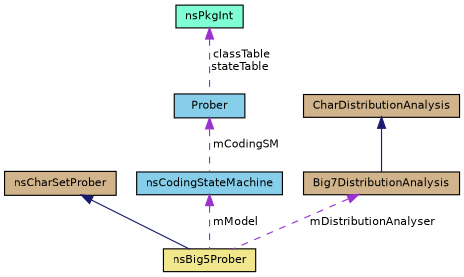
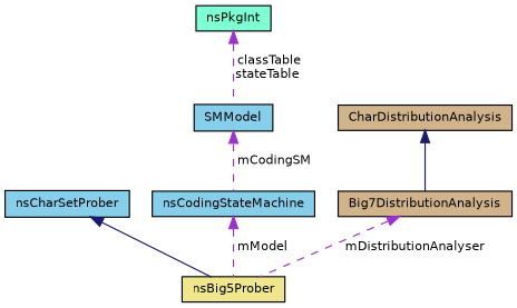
  digraph {
    node [color=black fillcolor=tan fontname=Helvetica fontsize=10 shape=record style=filled]
    edge [color=darkorchid3 dir=back fontname=Helvetica fontsize=10 labelfontname=Helvetica labelfontsize=10 style=dashed]
    n1 [fillcolor=khaki fontcolor=black height=0.2 label=nsBig5Prober width=0.4]
-   n2 [height=0.2 label=nsCharSetProber width=0.4]
+   n2 [fillcolor=skyblue height=0.2 label=nsCharSetProber width=0.4]
    n3 [fillcolor=skyblue height=0.2 label=nsCodingStateMachine width=0.4]
-   n4 [fillcolor=skyblue height=0.2 label=Prober width=0.4]
+   n4 [fillcolor=skyblue height=0.2 label=SMModel width=0.4]
    n5 [fillcolor=aquamarine height=0.2 label=nsPkgInt width=0.4]
    n6 [height=0.2 label=Big7DistributionAnalysis width=0.4]
    n7 [height=0.2 label=CharDistributionAnalysis width=0.4]
    n2 -> n1 [color=midnightblue style=solid]
    n3 -> n1 [label=" mModel"]
    n4 -> n3 [label=" mCodingSM"]
    n5 -> n4 [label=" classTable\nstateTable"]
    n6 -> n1 [label=" mDistributionAnalyser"]
    n7 -> n6 [color=midnightblue style=solid]
  }
